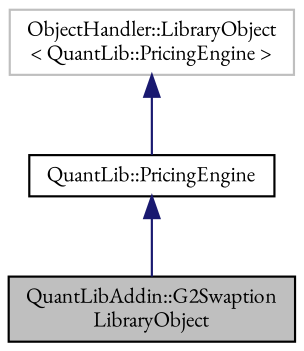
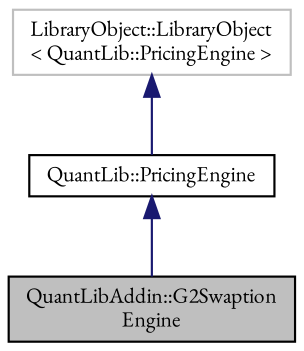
  digraph {
    fontname="EB Garamond"
    node [color=black fillcolor=white fontname="EB Garamond" fontsize=10 shape=record style=filled]
    edge [color=midnightblue dir=back fontname="EB Garamond" fontsize=10 labelfontname=Helvetica labelfontsize=10 style=solid]
-   n1 [fillcolor=grey75 fontcolor=black height=0.2 label="QuantLibAddin::G2Swaption\lLibraryObject" width=0.4]
+   n1 [fillcolor=grey75 fontcolor=black height=0.2 label="QuantLibAddin::G2Swaption\lEngine" width=0.4]
    n2 [height=0.2 label="QuantLib::PricingEngine" width=0.4]
-   n3 [color=grey75 height=0.2 label="ObjectHandler::LibraryObject\l\< QuantLib::PricingEngine \>" width=0.4]
+   n3 [color=grey75 height=0.2 label="LibraryObject::LibraryObject\l\< QuantLib::PricingEngine \>" width=0.4]
    n2 -> n1
    n3 -> n2
  }
